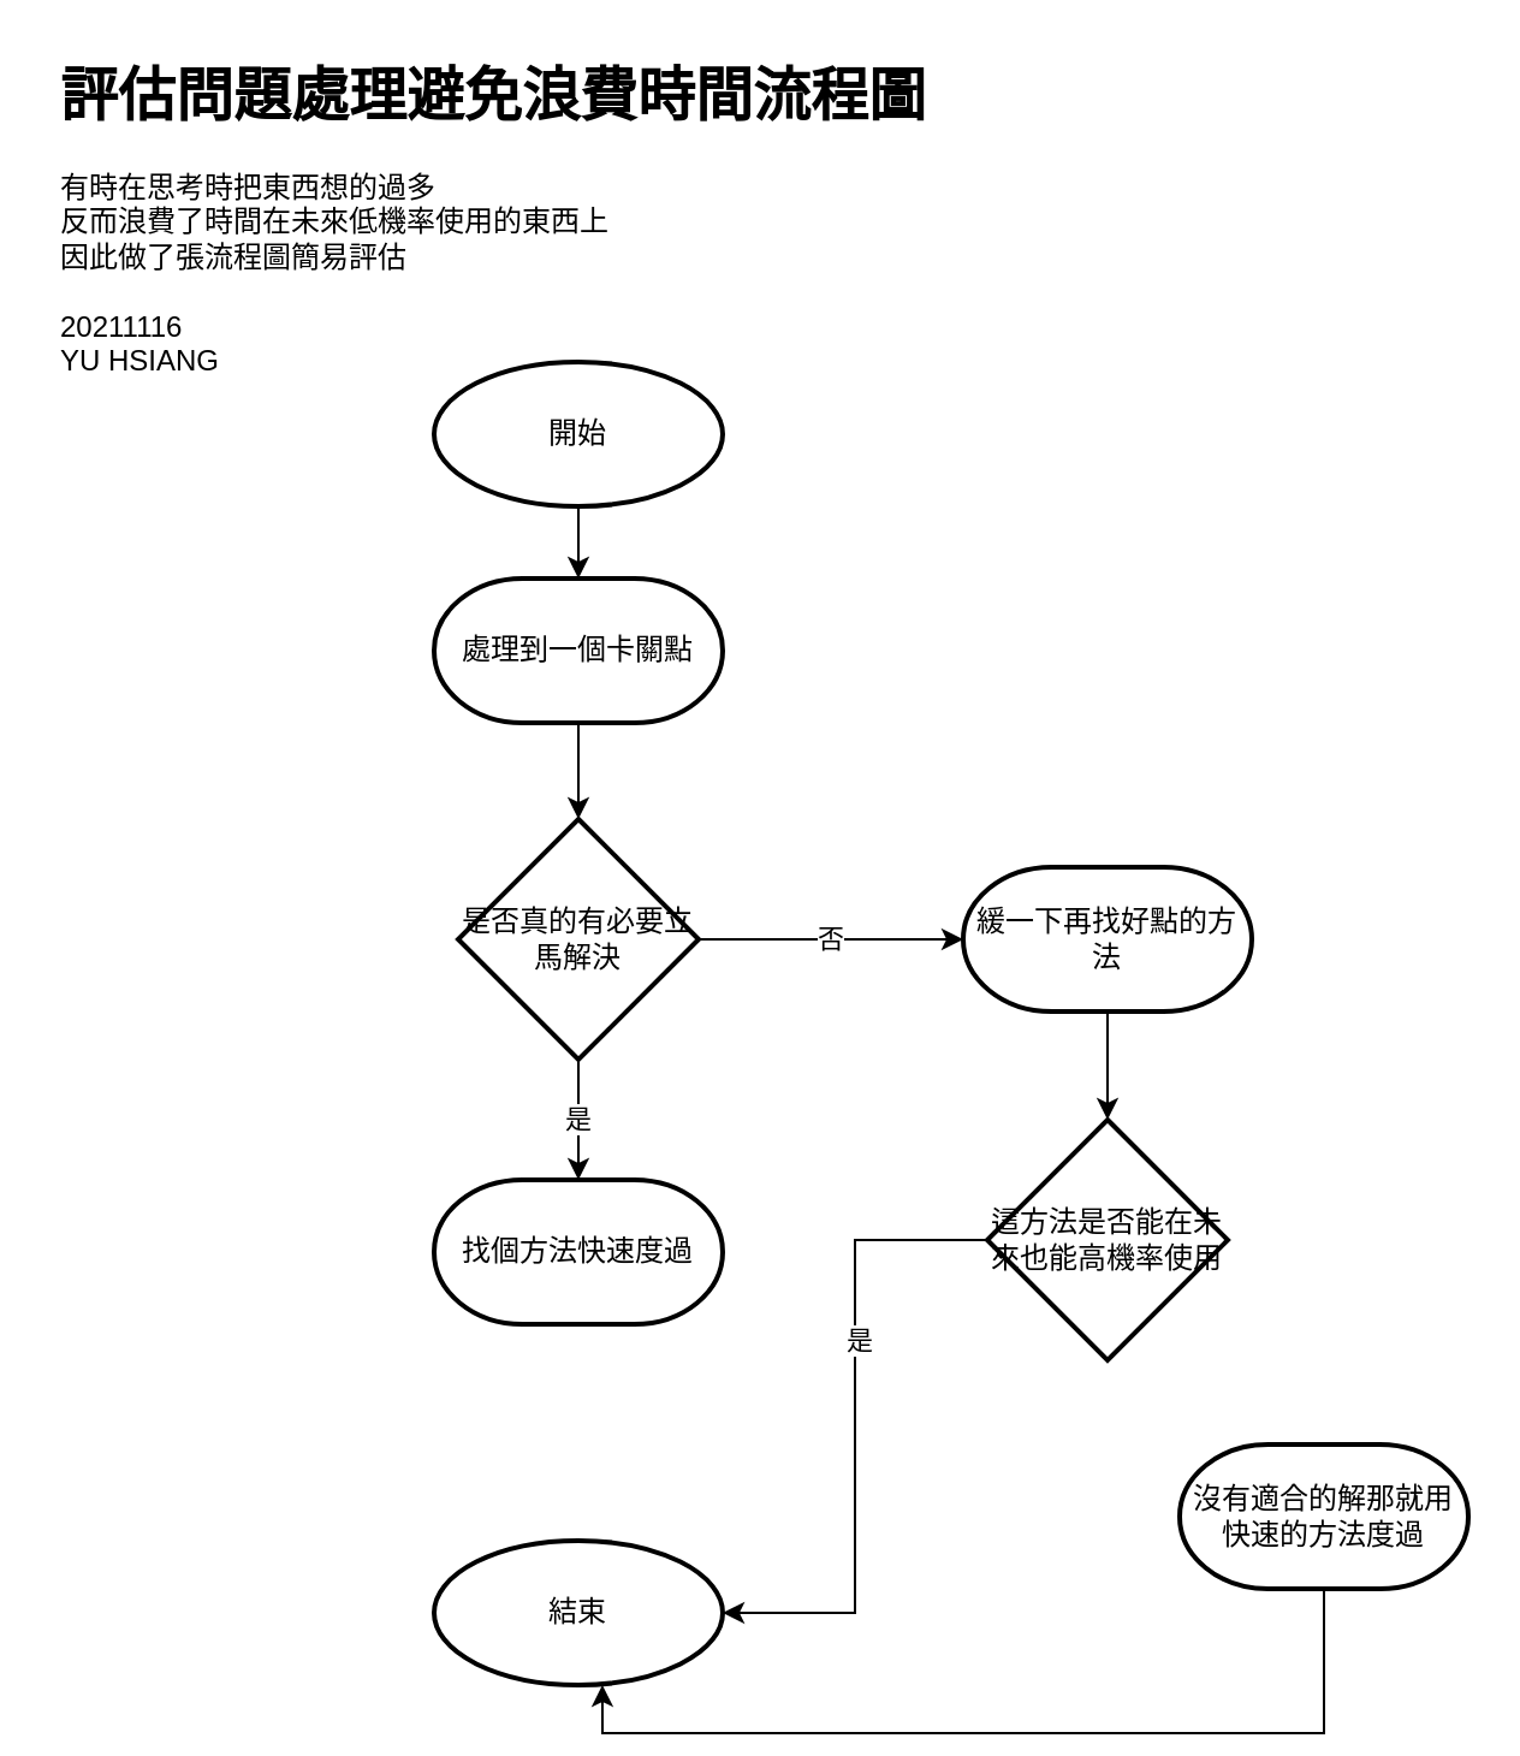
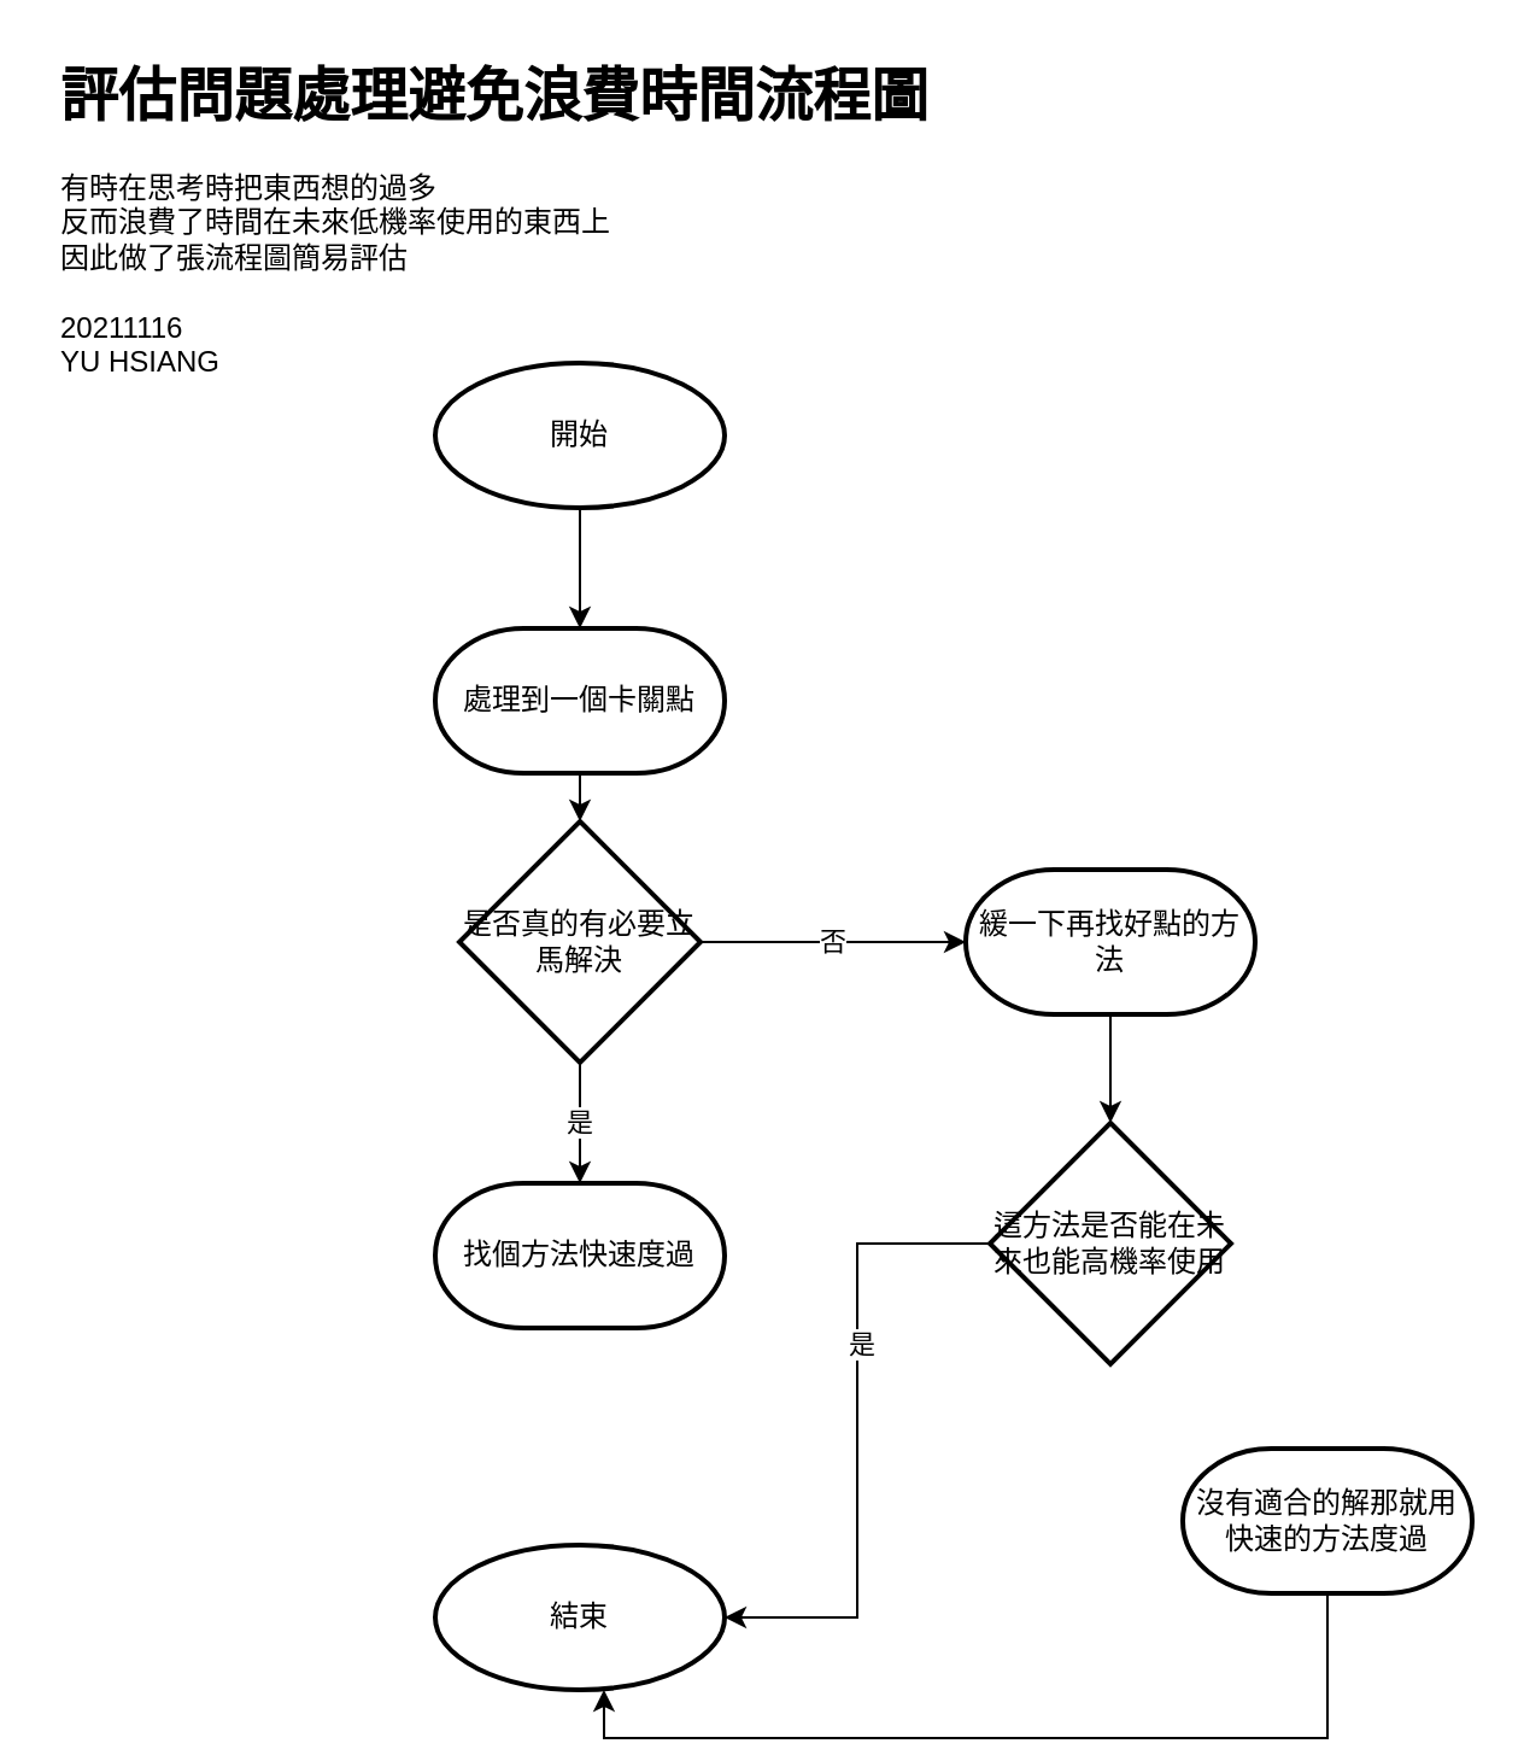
  <mxCell id="0" />
  <mxCell id="1" parent="0" />
  <mxCell id="2" value="&lt;h1&gt;評估問題處理避免浪費時間流程圖&lt;br&gt;&lt;/h1&gt;&lt;div&gt;有時在思考時把東西想的過多&lt;/div&gt;&lt;div&gt;反而浪費了時間在未來低機率使用的東西上&lt;/div&gt;&lt;div&gt;因此做了張流程圖簡易評估&lt;br&gt;&lt;/div&gt;&lt;div&gt;&lt;br&gt;&lt;/div&gt;&lt;div&gt;20211116&lt;/div&gt;&lt;div&gt;YU HSIANG&lt;br&gt;&lt;/div&gt;" style="text;html=1;strokeColor=none;fillColor=none;spacing=5;spacingTop=-20;whiteSpace=wrap;overflow=hidden;rounded=0;" parent="1" vertex="1"><mxGeometry x="20" y="20" width="450" height="170" as="geometry" /></mxCell>
  <mxCell id="3" style="edgeStyle=orthogonalEdgeStyle;rounded=0;orthogonalLoop=1;jettySize=auto;html=1;" edge="1" parent="1" source="4" target="9"><mxGeometry relative="1" as="geometry" /></mxCell>
- <mxCell id="4" value="處理到一個卡關點" style="strokeWidth=2;html=1;shape=mxgraph.flowchart.terminator;whiteSpace=wrap;" vertex="1" parent="1"><mxGeometry x="180" y="240" width="120" height="60" as="geometry" /></mxCell>
+ <mxCell id="4" value="處理到一個卡關點" style="strokeWidth=2;html=1;shape=mxgraph.flowchart.terminator;whiteSpace=wrap;" vertex="1" parent="1"><mxGeometry x="180" y="260" width="120" height="60" as="geometry" /></mxCell>
  <mxCell id="5" style="edgeStyle=orthogonalEdgeStyle;rounded=0;orthogonalLoop=1;jettySize=auto;html=1;exitX=0.5;exitY=1;exitDx=0;exitDy=0;exitPerimeter=0;entryX=0.5;entryY=0;entryDx=0;entryDy=0;entryPerimeter=0;" edge="1" parent="1" source="6" target="4"><mxGeometry relative="1" as="geometry" /></mxCell>
  <mxCell id="6" value="開始" style="strokeWidth=2;html=1;shape=mxgraph.flowchart.start_1;whiteSpace=wrap;" vertex="1" parent="1"><mxGeometry x="180" y="150" width="120" height="60" as="geometry" /></mxCell>
  <mxCell id="7" value="否" style="edgeStyle=orthogonalEdgeStyle;rounded=0;orthogonalLoop=1;jettySize=auto;html=1;exitX=1;exitY=0.5;exitDx=0;exitDy=0;exitPerimeter=0;entryX=0;entryY=0.5;entryDx=0;entryDy=0;entryPerimeter=0;" edge="1" parent="1" source="9"><mxGeometry relative="1" as="geometry"><mxPoint x="400" y="390" as="targetPoint" /></mxGeometry></mxCell>
  <mxCell id="8" value="是" style="edgeStyle=orthogonalEdgeStyle;rounded=0;orthogonalLoop=1;jettySize=auto;html=1;exitX=0.5;exitY=1;exitDx=0;exitDy=0;exitPerimeter=0;entryX=0.5;entryY=0;entryDx=0;entryDy=0;entryPerimeter=0;" edge="1" parent="1" source="9" target="10"><mxGeometry relative="1" as="geometry" /></mxCell>
  <mxCell id="9" value="是否真的有必要立馬解決" style="strokeWidth=2;html=1;shape=mxgraph.flowchart.decision;whiteSpace=wrap;" vertex="1" parent="1"><mxGeometry x="190" y="340" width="100" height="100" as="geometry" /></mxCell>
  <mxCell id="10" value="找個方法快速度過" style="strokeWidth=2;html=1;shape=mxgraph.flowchart.terminator;whiteSpace=wrap;" vertex="1" parent="1"><mxGeometry x="180" y="490" width="120" height="60" as="geometry" /></mxCell>
  <mxCell id="11" value="結束" style="strokeWidth=2;html=1;shape=mxgraph.flowchart.start_1;whiteSpace=wrap;" vertex="1" parent="1"><mxGeometry x="180" y="640" width="120" height="60" as="geometry" /></mxCell>
  <mxCell id="12" style="edgeStyle=orthogonalEdgeStyle;rounded=0;orthogonalLoop=1;jettySize=auto;html=1;exitX=0.5;exitY=1;exitDx=0;exitDy=0;exitPerimeter=0;entryX=0.5;entryY=0;entryDx=0;entryDy=0;entryPerimeter=0;" edge="1" parent="1" source="13" target="16"><mxGeometry relative="1" as="geometry" /></mxCell>
  <mxCell id="13" value="緩一下再找好點的方法" style="strokeWidth=2;html=1;shape=mxgraph.flowchart.terminator;whiteSpace=wrap;" vertex="1" parent="1"><mxGeometry x="400" y="360" width="120" height="60" as="geometry" /></mxCell>
  <mxCell id="14" style="edgeStyle=orthogonalEdgeStyle;rounded=0;orthogonalLoop=1;jettySize=auto;html=1;exitX=0;exitY=0.5;exitDx=0;exitDy=0;exitPerimeter=0;entryX=1;entryY=0.5;entryDx=0;entryDy=0;entryPerimeter=0;" edge="1" parent="1" source="16" target="11"><mxGeometry relative="1" as="geometry" /></mxCell>
  <mxCell id="15" value="是" style="edgeLabel;html=1;align=center;verticalAlign=middle;resizable=0;points=[];" vertex="1" connectable="0" parent="14"><mxGeometry x="-0.276" y="1" relative="1" as="geometry"><mxPoint as="offset" /></mxGeometry></mxCell>
  <mxCell id="16" value="這方法是否能在未來也能高機率使用" style="strokeWidth=2;html=1;shape=mxgraph.flowchart.decision;whiteSpace=wrap;" vertex="1" parent="1"><mxGeometry x="410" y="465" width="100" height="100" as="geometry" /></mxCell>
  <mxCell id="17" style="edgeStyle=orthogonalEdgeStyle;rounded=0;orthogonalLoop=1;jettySize=auto;html=1;exitX=0.5;exitY=1;exitDx=0;exitDy=0;exitPerimeter=0;entryX=0.583;entryY=1;entryDx=0;entryDy=0;entryPerimeter=0;" edge="1" parent="1" source="18" target="11"><mxGeometry relative="1" as="geometry" /></mxCell>
  <mxCell id="18" value="沒有適合的解那就用快速的方法度過" style="strokeWidth=2;html=1;shape=mxgraph.flowchart.terminator;whiteSpace=wrap;" vertex="1" parent="1"><mxGeometry x="490" y="600" width="120" height="60" as="geometry" /></mxCell>
